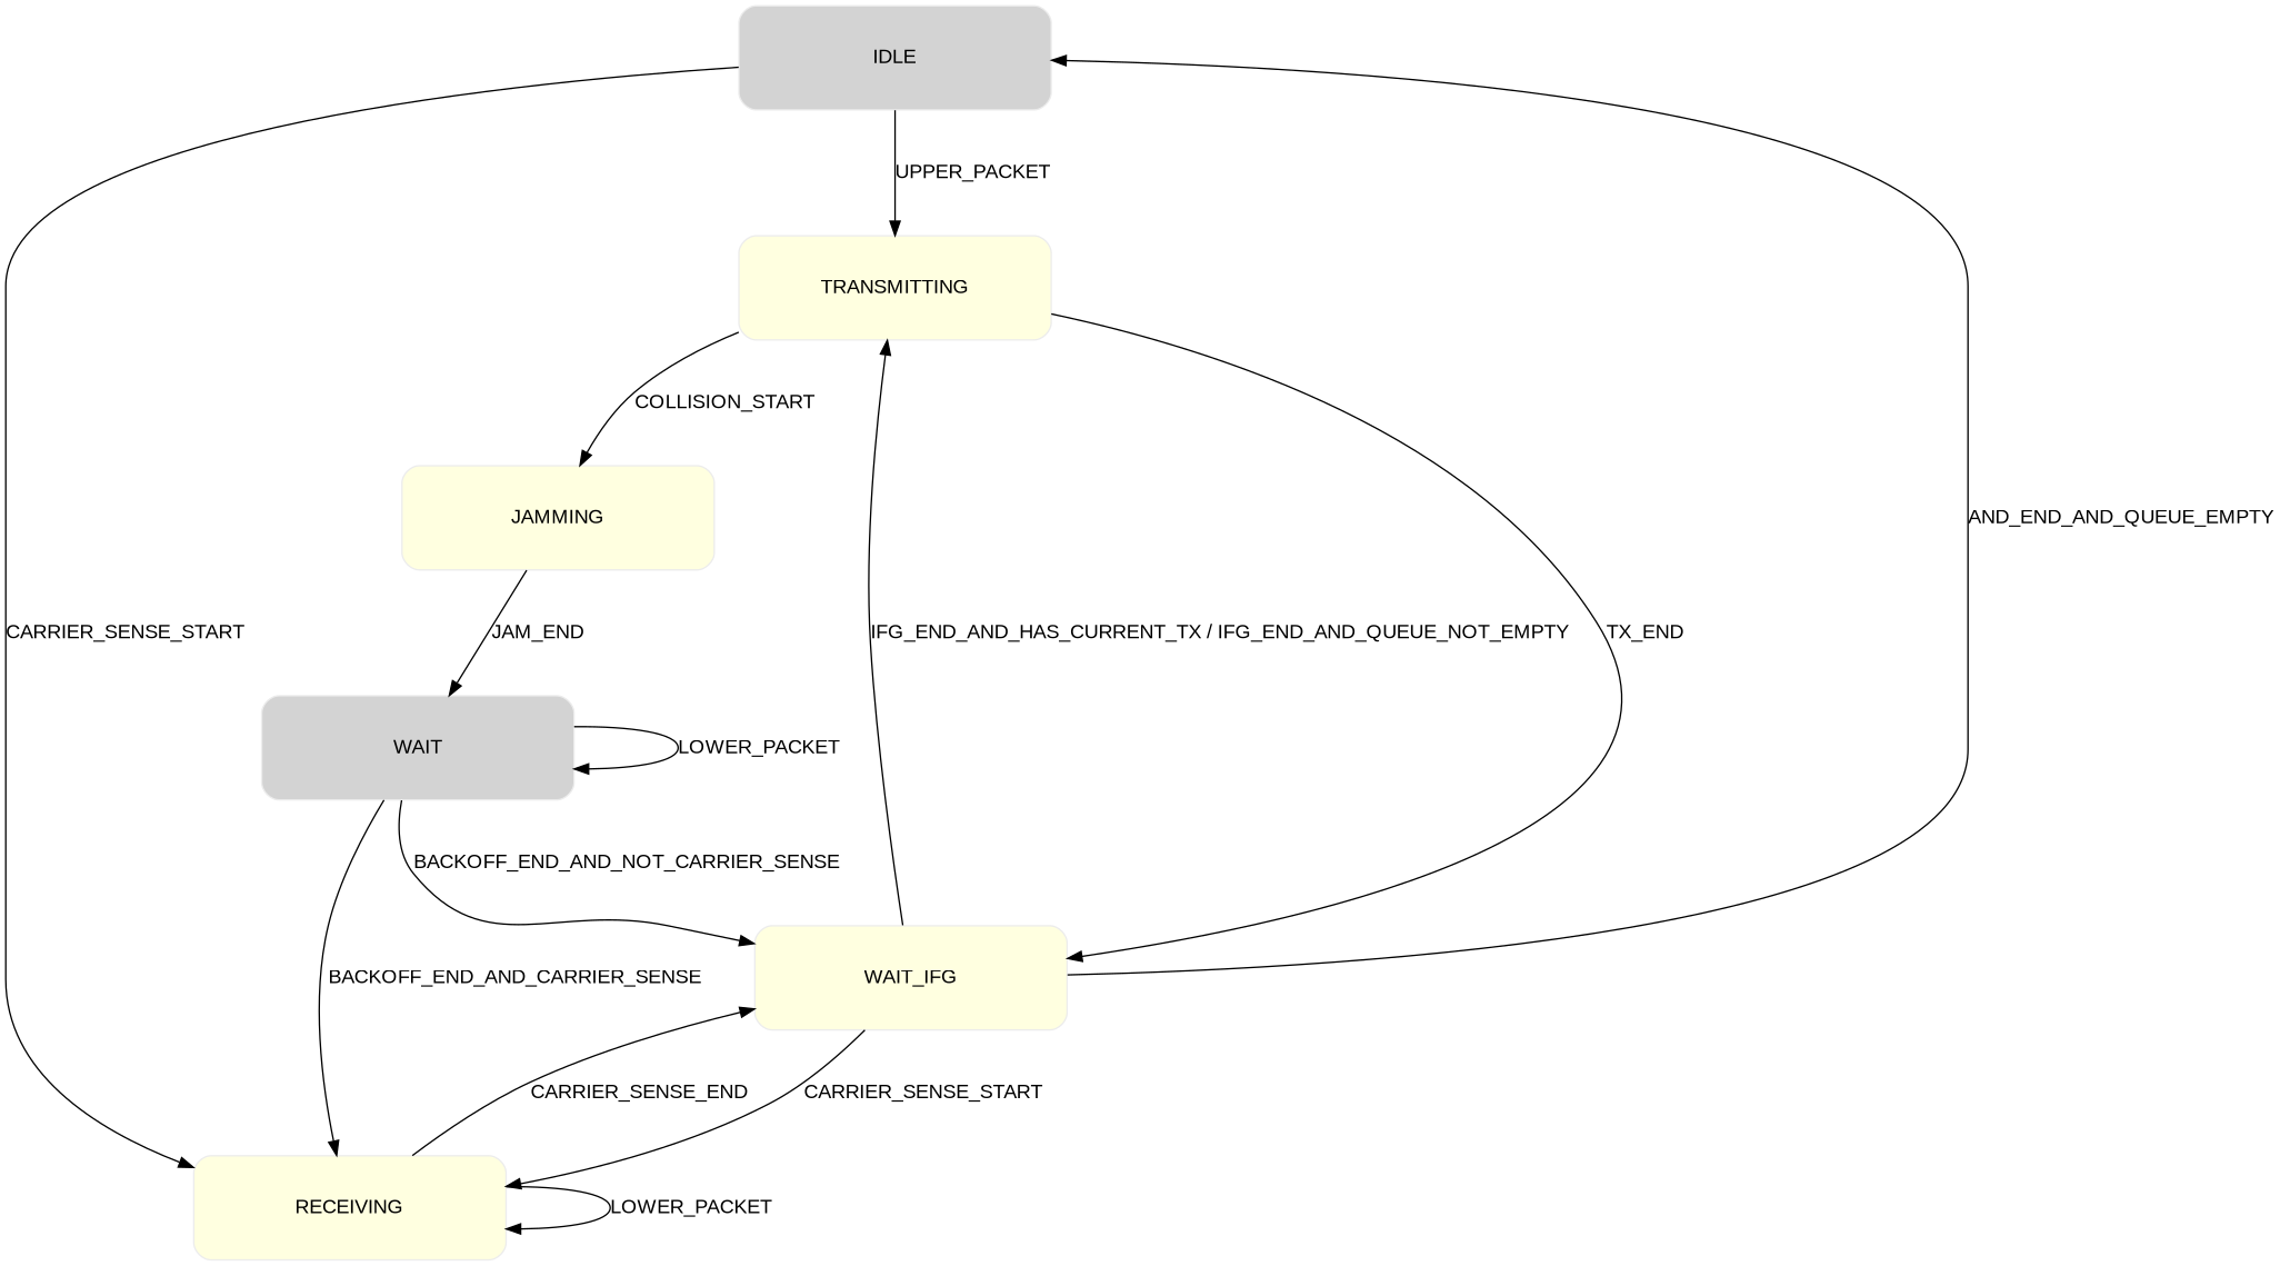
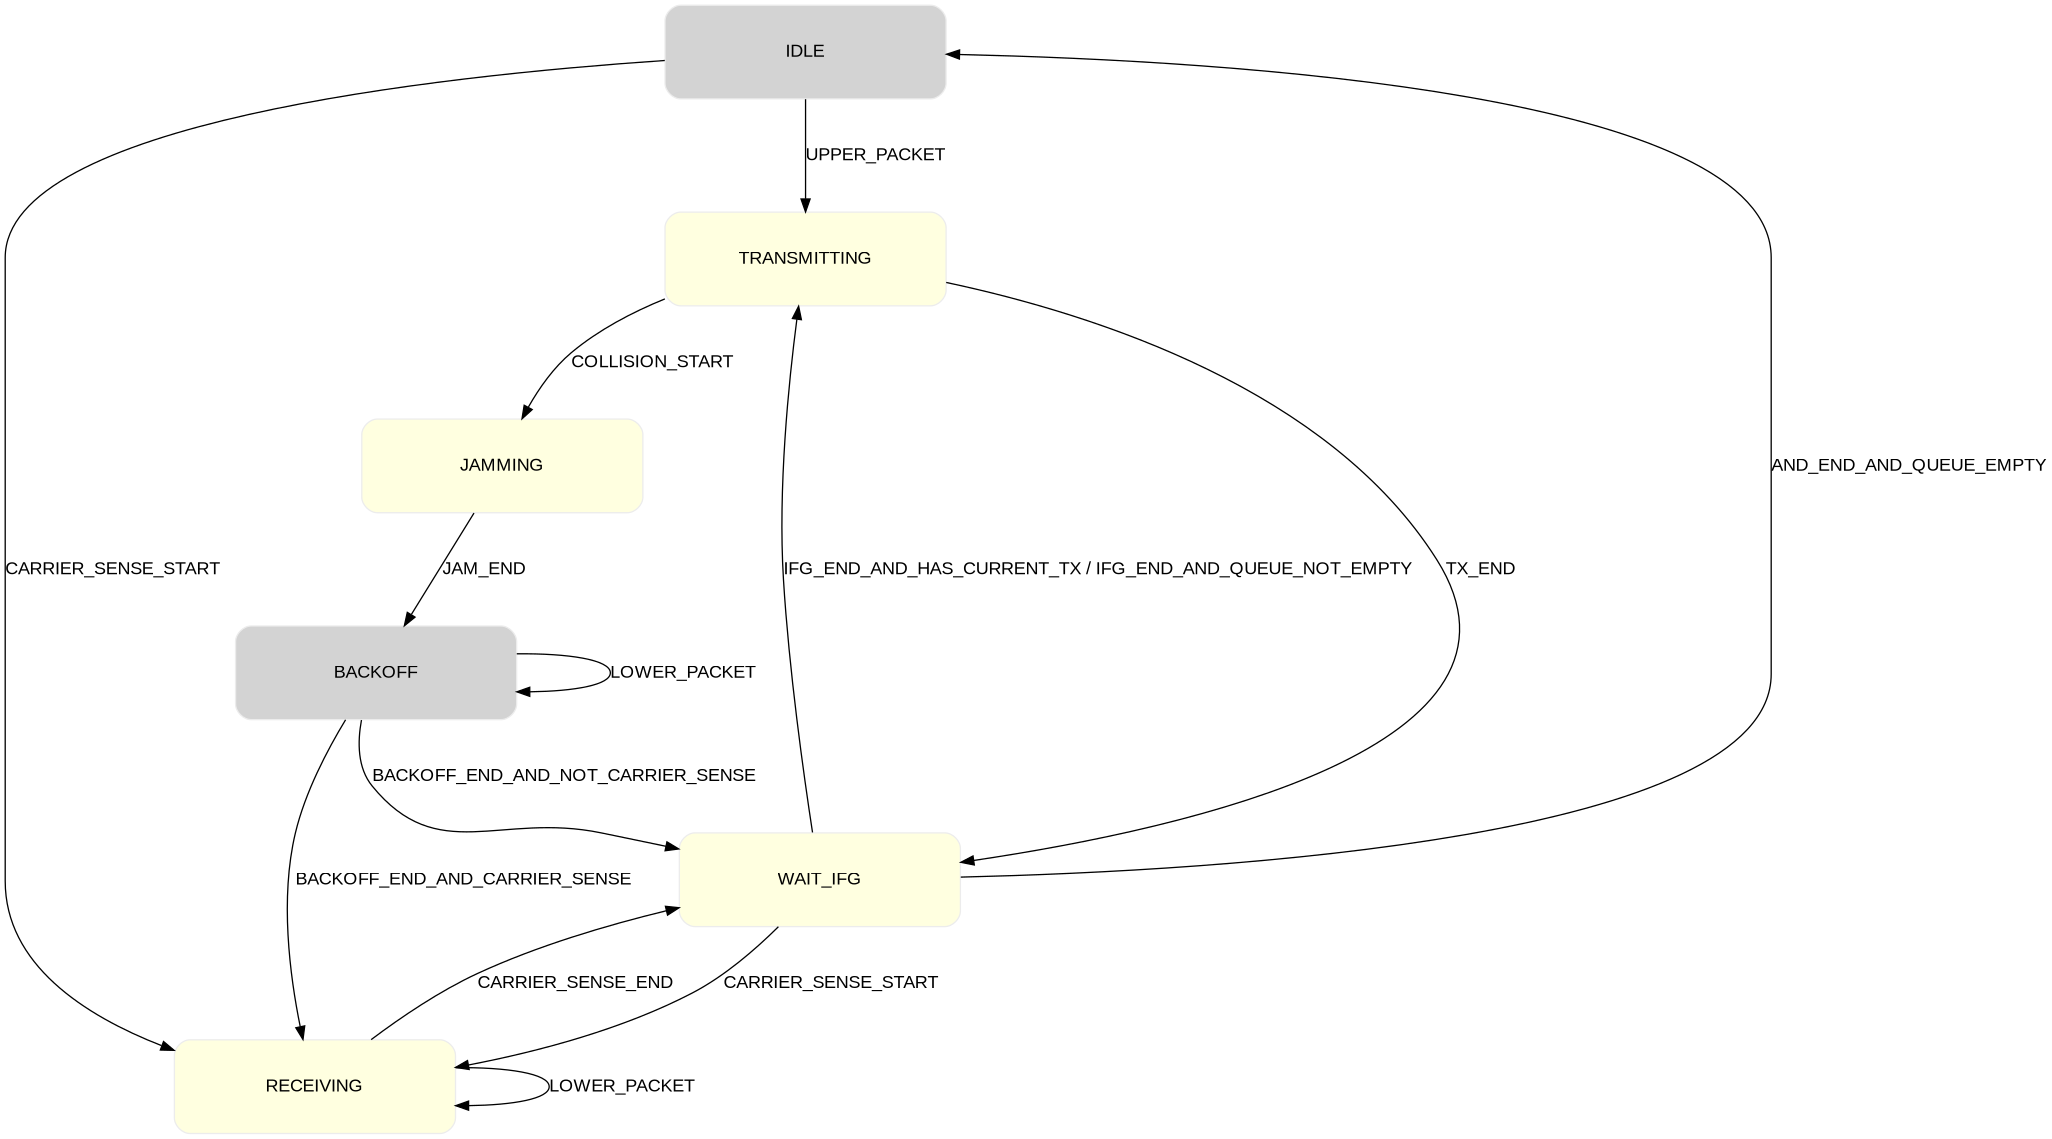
  digraph {
    nodesep=1
    ranksep=1
    node [color="#ECECEC" fillcolor=lightyellow fontname=Arial margin=0.15 shape=box style="rounded,filled"]
    edge [fontname=Arial labeldistance=22.5]
    n1 [fillcolor=lightgrey height=1 label=IDLE width=3]
    n2 [height=1 label=TRANSMITTING width=3]
    n3 [height=1 label=RECEIVING width=3]
    n4 [height=1 label=WAIT_IFG width=3]
    n5 [height=1 label=JAMMING width=3]
-   n6 [fillcolor=lightgrey height=1 label=WAIT width=3]
+   n6 [fillcolor=lightgrey height=1 label=BACKOFF width=3]
    n1 -> n2 [label=UPPER_PACKET]
    n1 -> n3 [label=CARRIER_SENSE_START]
    n2 -> n4 [label=TX_END]
    n2 -> n5 [label=COLLISION_START]
    n3 -> n3 [label=LOWER_PACKET]
    n3 -> n4 [label=CARRIER_SENSE_END]
    n4 -> n1 [label=AND_END_AND_QUEUE_EMPTY]
    n4 -> n2 [label="IFG_END_AND_HAS_CURRENT_TX / IFG_END_AND_QUEUE_NOT_EMPTY"]
    n4 -> n3 [label=CARRIER_SENSE_START]
    n5 -> n6 [label=JAM_END]
    n6 -> n3 [label=BACKOFF_END_AND_CARRIER_SENSE]
    n6 -> n4 [label=BACKOFF_END_AND_NOT_CARRIER_SENSE]
    n6 -> n6 [label=LOWER_PACKET]
  }
